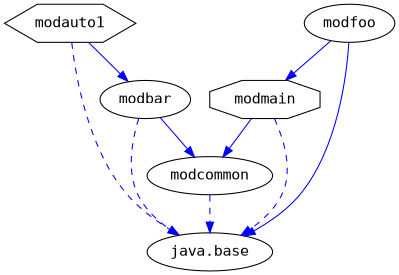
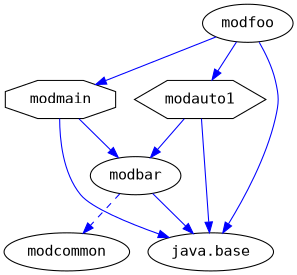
  digraph {
    node [fontname=Consolas shape=ellipse]
    edge [color="#0000ff" fontcolor="#0000ff" fontname=Consolas weight=8]
    n1 [label=modbar]
    n2 [label=modcommon]
    n3 [label="java.base"]
    n4 [label=modauto1 shape=hexagon]
    n5 [label=modfoo]
    n6 [label=modmain shape=octagon]
-   n1 -> n2
-   n1 -> n3 [style=dashed weight=16]
-   n2 -> n3 [style=dashed weight=16]
+   n1 -> n2 [style=dashed]
+   n1 -> n3 [style=solid weight=16]
    n4 -> n1
-   n4 -> n3 [style=dashed weight=16]
+   n4 -> n3 [style=solid weight=16]
    n5 -> n3 [style=solid weight=16]
+   n5 -> n4
    n5 -> n6
-   n6 -> n2
-   n6 -> n3 [style=dashed weight=16]
+   n6 -> n1
+   n6 -> n3 [style=solid weight=16]
  }
